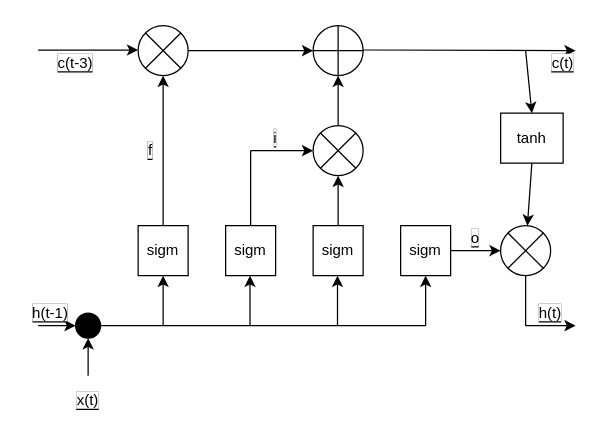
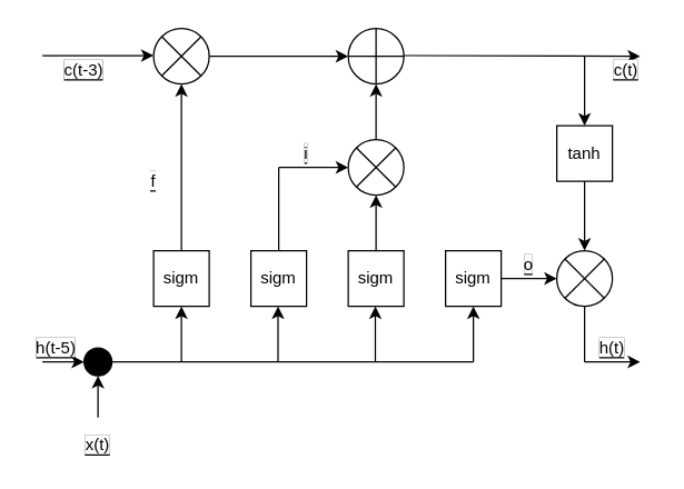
  <mxCell id="0" />
  <mxCell id="1" parent="0" />
  <mxCell id="2" value="" style="endArrow=classic;html=1;" edge="1" parent="1"><mxGeometry width="50" height="50" relative="1" as="geometry"><mxPoint x="30" y="39.5" as="sourcePoint" /><mxPoint x="110" y="39.5" as="targetPoint" /></mxGeometry></mxCell>
  <mxCell id="3" value="" style="ellipse;whiteSpace=wrap;html=1;aspect=fixed;" vertex="1" parent="1"><mxGeometry x="110" y="20" width="40" height="40" as="geometry" /></mxCell>
  <mxCell id="4" value="" style="endArrow=classic;html=1;exitX=1;exitY=0.5;exitDx=0;exitDy=0;" edge="1" parent="1" source="3"><mxGeometry width="50" height="50" relative="1" as="geometry"><mxPoint x="160" y="39.5" as="sourcePoint" /><mxPoint x="250" y="40" as="targetPoint" /></mxGeometry></mxCell>
  <mxCell id="5" value="" style="ellipse;whiteSpace=wrap;html=1;aspect=fixed;" vertex="1" parent="1"><mxGeometry x="250" y="20" width="40" height="40" as="geometry" /></mxCell>
  <mxCell id="6" value="" style="endArrow=none;html=1;entryX=0.5;entryY=0;entryDx=0;entryDy=0;exitX=0.5;exitY=1;exitDx=0;exitDy=0;" edge="1" parent="1" source="5" target="5"><mxGeometry width="50" height="50" relative="1" as="geometry"><mxPoint x="260" y="100" as="sourcePoint" /><mxPoint x="310" y="50" as="targetPoint" /></mxGeometry></mxCell>
  <mxCell id="7" value="" style="endArrow=none;html=1;entryX=1;entryY=0.5;entryDx=0;entryDy=0;exitX=0;exitY=0.5;exitDx=0;exitDy=0;" edge="1" parent="1" source="5" target="5"><mxGeometry width="50" height="50" relative="1" as="geometry"><mxPoint x="260" y="110" as="sourcePoint" /><mxPoint x="310" y="60" as="targetPoint" /></mxGeometry></mxCell>
  <mxCell id="8" value="" style="endArrow=none;html=1;entryX=0;entryY=0;entryDx=0;entryDy=0;exitX=1;exitY=1;exitDx=0;exitDy=0;" edge="1" parent="1" source="3" target="3"><mxGeometry width="50" height="50" relative="1" as="geometry"><mxPoint x="120" y="100" as="sourcePoint" /><mxPoint x="170" y="50" as="targetPoint" /></mxGeometry></mxCell>
  <mxCell id="9" value="" style="endArrow=none;html=1;entryX=0;entryY=1;entryDx=0;entryDy=0;exitX=1;exitY=0;exitDx=0;exitDy=0;" edge="1" parent="1" source="3" target="3"><mxGeometry width="50" height="50" relative="1" as="geometry"><mxPoint x="154.142" y="64.142" as="sourcePoint" /><mxPoint x="125.858" y="35.858" as="targetPoint" /></mxGeometry></mxCell>
  <mxCell id="10" value="" style="endArrow=classic;html=1;" edge="1" parent="1"><mxGeometry width="50" height="50" relative="1" as="geometry"><mxPoint x="290" y="39.5" as="sourcePoint" /><mxPoint x="460" y="40" as="targetPoint" /></mxGeometry></mxCell>
  <mxCell id="11" value="sigm" style="rounded=0;whiteSpace=wrap;html=1;" vertex="1" parent="1"><mxGeometry x="110" y="180" width="40" height="40" as="geometry" /></mxCell>
  <mxCell id="12" value="" style="ellipse;whiteSpace=wrap;html=1;aspect=fixed;" vertex="1" parent="1"><mxGeometry x="250" y="100" width="40" height="40" as="geometry" /></mxCell>
  <mxCell id="13" value="sigm" style="rounded=0;whiteSpace=wrap;html=1;" vertex="1" parent="1"><mxGeometry x="180" y="180" width="40" height="40" as="geometry" /></mxCell>
  <mxCell id="14" value="sigm" style="rounded=0;whiteSpace=wrap;html=1;" vertex="1" parent="1"><mxGeometry x="250" y="180" width="40" height="40" as="geometry" /></mxCell>
  <mxCell id="15" value="sigm" style="rounded=0;whiteSpace=wrap;html=1;" vertex="1" parent="1"><mxGeometry x="320" y="180" width="40" height="40" as="geometry" /></mxCell>
  <mxCell id="16" value="" style="endArrow=classic;html=1;exitX=0.5;exitY=0;exitDx=0;exitDy=0;entryX=0.5;entryY=1;entryDx=0;entryDy=0;" edge="1" parent="1" source="11" target="3"><mxGeometry width="50" height="50" relative="1" as="geometry"><mxPoint x="330" y="49.5" as="sourcePoint" /><mxPoint x="490" y="50" as="targetPoint" /></mxGeometry></mxCell>
  <mxCell id="17" value="" style="endArrow=none;html=1;" edge="1" parent="1"><mxGeometry width="50" height="50" relative="1" as="geometry"><mxPoint x="200" y="180" as="sourcePoint" /><mxPoint x="200" y="120" as="targetPoint" /></mxGeometry></mxCell>
  <mxCell id="18" value="" style="endArrow=classic;html=1;entryX=0;entryY=0.5;entryDx=0;entryDy=0;" edge="1" parent="1" target="12"><mxGeometry width="50" height="50" relative="1" as="geometry"><mxPoint x="200" y="120" as="sourcePoint" /><mxPoint x="360" y="190" as="targetPoint" /></mxGeometry></mxCell>
  <mxCell id="19" value="" style="endArrow=classic;html=1;entryX=0.5;entryY=1;entryDx=0;entryDy=0;exitX=0.5;exitY=0;exitDx=0;exitDy=0;" edge="1" parent="1" source="14" target="12"><mxGeometry width="50" height="50" relative="1" as="geometry"><mxPoint x="310" y="240" as="sourcePoint" /><mxPoint x="360" y="190" as="targetPoint" /></mxGeometry></mxCell>
  <mxCell id="20" value="" style="endArrow=none;html=1;" edge="1" parent="1"><mxGeometry width="50" height="50" relative="1" as="geometry"><mxPoint x="80" y="260" as="sourcePoint" /><mxPoint x="340" y="260" as="targetPoint" /></mxGeometry></mxCell>
  <mxCell id="21" value="" style="endArrow=classic;html=1;entryX=0.5;entryY=1;entryDx=0;entryDy=0;" edge="1" parent="1" target="15"><mxGeometry width="50" height="50" relative="1" as="geometry"><mxPoint x="340" y="260" as="sourcePoint" /><mxPoint x="360" y="190" as="targetPoint" /></mxGeometry></mxCell>
  <mxCell id="22" value="" style="ellipse;whiteSpace=wrap;html=1;aspect=fixed;" vertex="1" parent="1"><mxGeometry x="400" y="180" width="40" height="40" as="geometry" /></mxCell>
  <mxCell id="23" value="" style="endArrow=none;html=1;entryX=0;entryY=0;entryDx=0;entryDy=0;exitX=1;exitY=1;exitDx=0;exitDy=0;" edge="1" parent="1" source="22" target="22"><mxGeometry width="50" height="50" relative="1" as="geometry"><mxPoint x="130" y="110" as="sourcePoint" /><mxPoint x="180" y="60" as="targetPoint" /></mxGeometry></mxCell>
  <mxCell id="24" value="" style="endArrow=none;html=1;entryX=0;entryY=1;entryDx=0;entryDy=0;exitX=1;exitY=0;exitDx=0;exitDy=0;" edge="1" parent="1" source="22" target="22"><mxGeometry width="50" height="50" relative="1" as="geometry"><mxPoint x="164.142" y="74.142" as="sourcePoint" /><mxPoint x="135.858" y="45.858" as="targetPoint" /></mxGeometry></mxCell>
  <mxCell id="25" value="" style="endArrow=classic;html=1;entryX=0;entryY=0.5;entryDx=0;entryDy=0;exitX=1;exitY=0.5;exitDx=0;exitDy=0;" edge="1" parent="1" source="15" target="22"><mxGeometry width="50" height="50" relative="1" as="geometry"><mxPoint x="310" y="240" as="sourcePoint" /><mxPoint x="360" y="190" as="targetPoint" /></mxGeometry></mxCell>
- <mxCell id="26" value="tanh" style="rounded=0;whiteSpace=wrap;html=1;" vertex="1" parent="1"><mxGeometry x="400" y="90" width="50" height="40" as="geometry" /></mxCell>
+ <mxCell id="26" value="tanh" style="rounded=0;whiteSpace=wrap;html=1;" vertex="1" parent="1"><mxGeometry x="400" y="90" width="40" height="40" as="geometry" /></mxCell>
  <mxCell id="27" value="" style="endArrow=classic;html=1;entryX=0.5;entryY=0;entryDx=0;entryDy=0;" edge="1" parent="1" target="26"><mxGeometry width="50" height="50" relative="1" as="geometry"><mxPoint x="420" y="40" as="sourcePoint" /><mxPoint x="360" y="190" as="targetPoint" /></mxGeometry></mxCell>
  <mxCell id="28" value="" style="endArrow=classic;html=1;exitX=0.5;exitY=1;exitDx=0;exitDy=0;" edge="1" parent="1" source="26" target="22"><mxGeometry width="50" height="50" relative="1" as="geometry"><mxPoint x="310" y="240" as="sourcePoint" /><mxPoint x="360" y="190" as="targetPoint" /></mxGeometry></mxCell>
  <mxCell id="29" value="" style="endArrow=none;html=1;entryX=0.5;entryY=1;entryDx=0;entryDy=0;" edge="1" parent="1" target="22"><mxGeometry width="50" height="50" relative="1" as="geometry"><mxPoint x="420" y="260" as="sourcePoint" /><mxPoint x="360" y="190" as="targetPoint" /></mxGeometry></mxCell>
  <mxCell id="30" value="" style="endArrow=classic;html=1;" edge="1" parent="1"><mxGeometry width="50" height="50" relative="1" as="geometry"><mxPoint x="420" y="260" as="sourcePoint" /><mxPoint x="460" y="260" as="targetPoint" /></mxGeometry></mxCell>
  <mxCell id="31" value="" style="endArrow=classic;html=1;entryX=0.5;entryY=1;entryDx=0;entryDy=0;" edge="1" parent="1" target="11"><mxGeometry width="50" height="50" relative="1" as="geometry"><mxPoint x="130" y="260" as="sourcePoint" /><mxPoint x="360" y="190" as="targetPoint" /></mxGeometry></mxCell>
  <mxCell id="32" value="" style="endArrow=classic;html=1;entryX=0.5;entryY=1;entryDx=0;entryDy=0;" edge="1" parent="1"><mxGeometry width="50" height="50" relative="1" as="geometry"><mxPoint x="199.5" y="260" as="sourcePoint" /><mxPoint x="199.5" y="220" as="targetPoint" /></mxGeometry></mxCell>
  <mxCell id="33" value="" style="endArrow=classic;html=1;entryX=0.5;entryY=1;entryDx=0;entryDy=0;" edge="1" parent="1"><mxGeometry width="50" height="50" relative="1" as="geometry"><mxPoint x="269.5" y="260" as="sourcePoint" /><mxPoint x="269.5" y="220" as="targetPoint" /></mxGeometry></mxCell>
  <mxCell id="34" value="" style="endArrow=none;html=1;exitX=0;exitY=0;exitDx=0;exitDy=0;entryX=1;entryY=1;entryDx=0;entryDy=0;" edge="1" parent="1" source="12" target="12"><mxGeometry width="50" height="50" relative="1" as="geometry"><mxPoint x="310" y="240" as="sourcePoint" /><mxPoint x="360" y="190" as="targetPoint" /></mxGeometry></mxCell>
  <mxCell id="35" value="" style="endArrow=none;html=1;entryX=1;entryY=0;entryDx=0;entryDy=0;exitX=0;exitY=1;exitDx=0;exitDy=0;" edge="1" parent="1" source="12" target="12"><mxGeometry width="50" height="50" relative="1" as="geometry"><mxPoint x="310" y="240" as="sourcePoint" /><mxPoint x="360" y="190" as="targetPoint" /></mxGeometry></mxCell>
  <mxCell id="36" value="" style="endArrow=classic;html=1;exitX=0.5;exitY=0;exitDx=0;exitDy=0;" edge="1" parent="1" source="12"><mxGeometry width="50" height="50" relative="1" as="geometry"><mxPoint x="310" y="240" as="sourcePoint" /><mxPoint x="270" y="60" as="targetPoint" /></mxGeometry></mxCell>
  <mxCell id="37" value="" style="ellipse;whiteSpace=wrap;html=1;aspect=fixed;labelBackgroundColor=#000000;labelBorderColor=#000000;fillColor=#000000;" vertex="1" parent="1"><mxGeometry x="60" y="250" width="20" height="20" as="geometry" /></mxCell>
  <mxCell id="38" value="" style="endArrow=classic;html=1;entryX=0.5;entryY=1;entryDx=0;entryDy=0;" edge="1" parent="1" target="37"><mxGeometry width="50" height="50" relative="1" as="geometry"><mxPoint x="70" y="300" as="sourcePoint" /><mxPoint x="360" y="190" as="targetPoint" /></mxGeometry></mxCell>
  <mxCell id="39" value="" style="endArrow=classic;html=1;entryX=0;entryY=0.5;entryDx=0;entryDy=0;" edge="1" parent="1" target="37"><mxGeometry width="50" height="50" relative="1" as="geometry"><mxPoint x="30" y="260" as="sourcePoint" /><mxPoint x="360" y="190" as="targetPoint" /></mxGeometry></mxCell>
  <mxCell id="40" value="&lt;span style=&quot;background-color: rgb(255 , 255 , 255)&quot;&gt;c(t-3)&lt;/span&gt;" style="text;html=1;strokeColor=none;fillColor=none;align=center;verticalAlign=middle;whiteSpace=wrap;rounded=0;labelBackgroundColor=#000000;" vertex="1" parent="1"><mxGeometry x="40" y="40" width="40" height="20" as="geometry" /></mxCell>
  <mxCell id="41" value="&lt;span style=&quot;background-color: rgb(255 , 255 , 255)&quot;&gt;x(t)&lt;/span&gt;" style="text;html=1;strokeColor=none;fillColor=none;align=center;verticalAlign=middle;whiteSpace=wrap;rounded=0;labelBackgroundColor=#000000;" vertex="1" parent="1"><mxGeometry x="50" y="310" width="40" height="20" as="geometry" /></mxCell>
- <mxCell id="42" value="&lt;span style=&quot;background-color: rgb(255 , 255 , 255)&quot;&gt;h(t-1)&lt;/span&gt;" style="text;html=1;strokeColor=none;fillColor=none;align=center;verticalAlign=middle;whiteSpace=wrap;rounded=0;labelBackgroundColor=#000000;" vertex="1" parent="1"><mxGeometry x="20" y="240" width="40" height="20" as="geometry" /></mxCell>
- <mxCell id="43" value="&lt;span style=&quot;background-color: rgb(255 , 255 , 255)&quot;&gt;f&lt;/span&gt;" style="text;html=1;strokeColor=none;fillColor=none;align=center;verticalAlign=middle;whiteSpace=wrap;rounded=0;labelBackgroundColor=#000000;" vertex="1" parent="1"><mxGeometry x="100" y="110" width="40" height="20" as="geometry" /></mxCell>
+ <mxCell id="42" value="&lt;span style=&quot;background-color: rgb(255 , 255 , 255)&quot;&gt;h(t-5)&lt;/span&gt;" style="text;html=1;strokeColor=none;fillColor=none;align=center;verticalAlign=middle;whiteSpace=wrap;rounded=0;labelBackgroundColor=#000000;" vertex="1" parent="1"><mxGeometry x="20" y="240" width="40" height="20" as="geometry" /></mxCell>
+ <mxCell id="43" value="&lt;span style=&quot;background-color: rgb(255 , 255 , 255)&quot;&gt;f&lt;/span&gt;" style="text;html=1;strokeColor=none;fillColor=none;align=center;verticalAlign=middle;whiteSpace=wrap;rounded=0;labelBackgroundColor=#000000;" vertex="1" parent="1"><mxGeometry x="90" y="120" width="40" height="20" as="geometry" /></mxCell>
  <mxCell id="44" value="&lt;span style=&quot;background-color: rgb(255 , 255 , 255)&quot;&gt;i&lt;/span&gt;" style="text;html=1;strokeColor=none;fillColor=none;align=center;verticalAlign=middle;whiteSpace=wrap;rounded=0;labelBackgroundColor=#000000;" vertex="1" parent="1"><mxGeometry x="200" y="100" width="40" height="20" as="geometry" /></mxCell>
  <mxCell id="45" value="&lt;span style=&quot;background-color: rgb(255 , 255 , 255)&quot;&gt;o&lt;/span&gt;" style="text;html=1;strokeColor=none;fillColor=none;align=center;verticalAlign=middle;whiteSpace=wrap;rounded=0;labelBackgroundColor=#000000;" vertex="1" parent="1"><mxGeometry x="360" y="180" width="40" height="20" as="geometry" /></mxCell>
  <mxCell id="46" value="&lt;span style=&quot;background-color: rgb(255 , 255 , 255)&quot;&gt;h(t)&lt;/span&gt;" style="text;html=1;strokeColor=none;fillColor=none;align=center;verticalAlign=middle;whiteSpace=wrap;rounded=0;labelBackgroundColor=#000000;" vertex="1" parent="1"><mxGeometry x="420" y="240" width="40" height="20" as="geometry" /></mxCell>
  <mxCell id="47" value="&lt;span style=&quot;background-color: rgb(255 , 255 , 255)&quot;&gt;c(t)&lt;/span&gt;" style="text;html=1;strokeColor=none;fillColor=none;align=center;verticalAlign=middle;whiteSpace=wrap;rounded=0;labelBackgroundColor=#000000;" vertex="1" parent="1"><mxGeometry x="430" y="40" width="40" height="20" as="geometry" /></mxCell>
